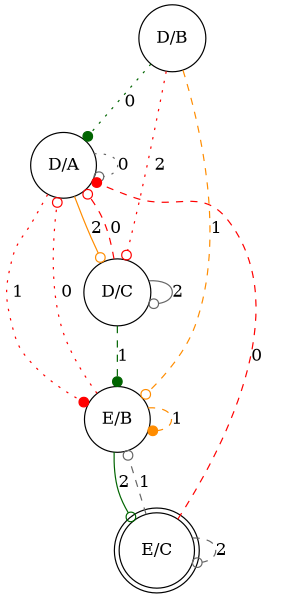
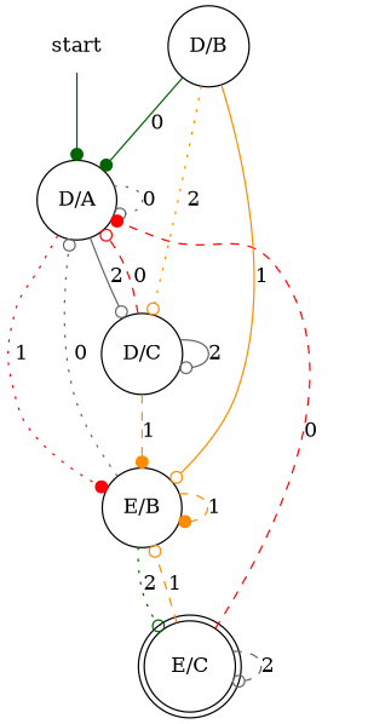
  digraph {
    node [shape=circle]
    edge [arrowhead=odot color=gray40 style=dashed]
+   start [shape=none]
    "D/A"
    "E/B"
    "D/C"
    "E/C" [shape=doublecircle]
    "D/B"
+   start -> "D/A" [arrowhead=dot color=darkgreen style=solid]
    "D/A" -> "D/A" [label=0 style=dotted]
    "D/A" -> "E/B" [arrowhead=dot color=red label=1 style=dotted]
-   "D/A" -> "D/C" [color=darkorange label=2 style=solid]
-   "E/B" -> "D/A" [color=red label=0 style=dotted]
+   "D/A" -> "D/C" [label=2 style=solid]
+   "E/B" -> "D/A" [label=0 style=dotted]
    "E/B" -> "E/B" [arrowhead=dot color=darkorange label=1]
-   "E/B" -> "E/C" [color=darkgreen label=2 style=solid]
+   "E/B" -> "E/C" [color=darkgreen label=2 style=dotted]
    "D/C" -> "D/A" [color=red label=0]
-   "D/C" -> "E/B" [arrowhead=dot color=darkgreen label=1]
+   "D/C" -> "E/B" [arrowhead=dot color=darkorange label=1]
    "D/C" -> "D/C" [label=2 style=solid]
    "E/C" -> "D/A" [arrowhead=dot color=red label=0]
-   "E/C" -> "E/B" [label=1]
+   "E/C" -> "E/B" [color=darkorange label=1]
    "E/C" -> "E/C" [label=2]
-   "D/B" -> "D/A" [arrowhead=dot color=darkgreen label=0 style=dotted]
-   "D/B" -> "E/B" [color=darkorange label=1]
-   "D/B" -> "D/C" [color=red label=2 style=dotted]
+   "D/B" -> "D/A" [arrowhead=dot color=darkgreen label=0 style=solid]
+   "D/B" -> "E/B" [color=darkorange label=1 style=solid]
+   "D/B" -> "D/C" [color=darkorange label=2 style=dotted]
  }
